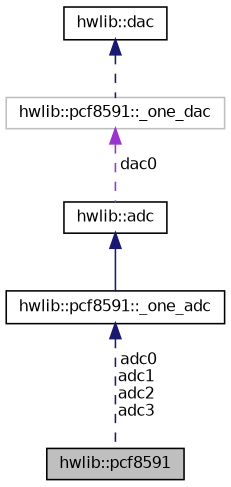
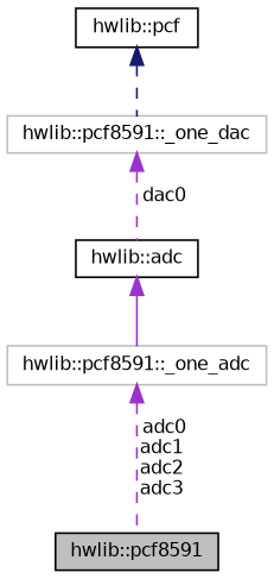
  digraph {
    node [color=black fillcolor=white fontname=Helvetica fontsize=10 shape=record style=filled]
    edge [color=darkorchid3 dir=back fontname=Helvetica fontsize=10 labelfontname=Helvetica labelfontsize=10 style=dashed]
    n1 [fillcolor=grey75 fontcolor=black height=0.2 label="hwlib::pcf8591" width=0.4]
    n2 [color=grey75 height=0.2 label="hwlib::pcf8591::_one_dac" width=0.4]
    n3 [height=0.2 label="hwlib::adc" width=0.4]
-   n4 [height=0.2 label="hwlib::dac" width=0.4]
-   n5 [height=0.2 label="hwlib::pcf8591::_one_adc" width=0.4]
+   n4 [height=0.2 label="hwlib::pcf" width=0.4]
+   n5 [color=grey75 height=0.2 label="hwlib::pcf8591::_one_adc" width=0.4]
    n2 -> n3 [label=" dac0"]
-   n3 -> n5 [color=midnightblue style=solid]
+   n3 -> n5 [style=solid]
    n4 -> n2 [color=midnightblue]
-   n5 -> n1 [color=midnightblue label=" adc0\nadc1\nadc2\nadc3"]
+   n5 -> n1 [label=" adc0\nadc1\nadc2\nadc3"]
  }
